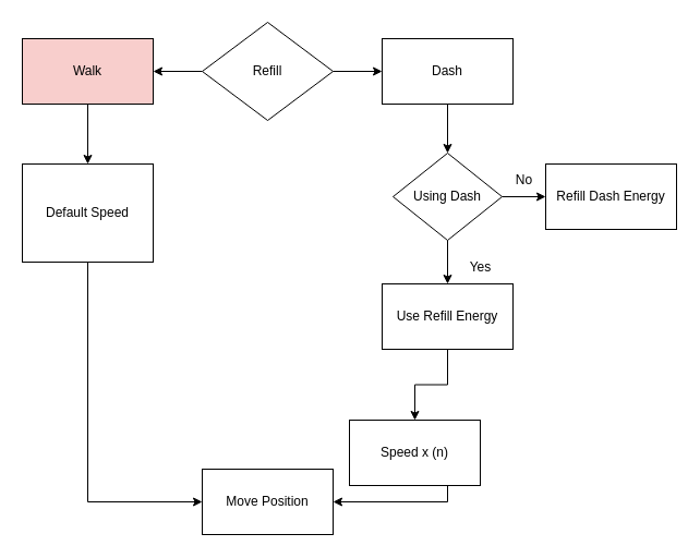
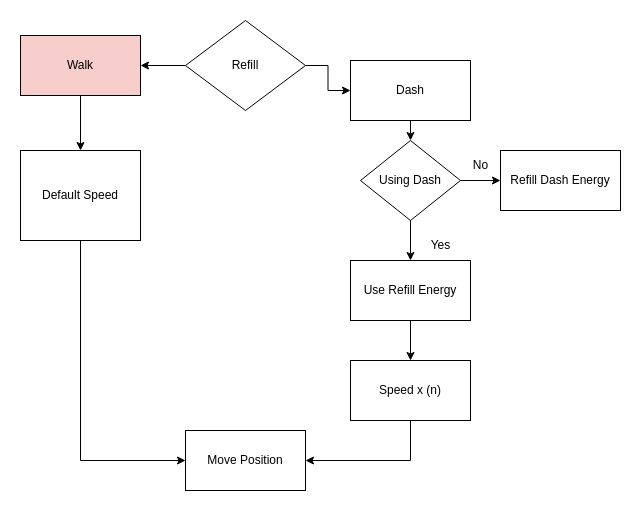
  <mxCell id="0" />
  <mxCell id="1" parent="0" />
  <mxCell id="2" style="edgeStyle=orthogonalEdgeStyle;rounded=0;orthogonalLoop=1;jettySize=auto;html=1;entryX=1;entryY=0.5;entryDx=0;entryDy=0;" edge="1" parent="1" source="4" target="8"><mxGeometry relative="1" as="geometry" /></mxCell>
  <mxCell id="3" style="edgeStyle=orthogonalEdgeStyle;rounded=0;orthogonalLoop=1;jettySize=auto;html=1;entryX=0;entryY=0.5;entryDx=0;entryDy=0;" edge="1" parent="1" source="4" target="6"><mxGeometry relative="1" as="geometry" /></mxCell>
  <mxCell id="4" value="Refill" style="rhombus;whiteSpace=wrap;html=1;" vertex="1" parent="1"><mxGeometry x="185" y="20" width="120" height="90" as="geometry" /></mxCell>
  <mxCell id="5" style="edgeStyle=orthogonalEdgeStyle;rounded=0;orthogonalLoop=1;jettySize=auto;html=1;entryX=0.5;entryY=0;entryDx=0;entryDy=0;" edge="1" parent="1" source="6"><mxGeometry relative="1" as="geometry"><mxPoint x="410" y="140" as="targetPoint" /></mxGeometry></mxCell>
- <mxCell id="6" value="Dash" style="rounded=0;whiteSpace=wrap;html=1;" vertex="1" parent="1"><mxGeometry x="350" y="35" width="120" height="60" as="geometry" /></mxCell>
+ <mxCell id="6" value="Dash" style="rounded=0;whiteSpace=wrap;html=1;" vertex="1" parent="1"><mxGeometry x="350" y="60" width="120" height="60" as="geometry" /></mxCell>
  <mxCell id="7" style="edgeStyle=orthogonalEdgeStyle;rounded=0;orthogonalLoop=1;jettySize=auto;html=1;entryX=0.5;entryY=0;entryDx=0;entryDy=0;" edge="1" parent="1" source="8" target="10"><mxGeometry relative="1" as="geometry" /></mxCell>
  <mxCell id="8" value="Walk" style="rounded=0;whiteSpace=wrap;html=1;fillColor=#f8cecc;" vertex="1" parent="1"><mxGeometry x="20" y="35" width="120" height="60" as="geometry" /></mxCell>
  <mxCell id="9" style="edgeStyle=orthogonalEdgeStyle;rounded=0;orthogonalLoop=1;jettySize=auto;html=1;entryX=0;entryY=0.5;entryDx=0;entryDy=0;" edge="1" parent="1" source="10" target="14"><mxGeometry relative="1" as="geometry"><Array as="points"><mxPoint x="80" y="460" /></Array></mxGeometry></mxCell>
  <mxCell id="10" value="Default Speed" style="rounded=0;whiteSpace=wrap;html=1;" vertex="1" parent="1"><mxGeometry x="20" y="150" width="120" height="90" as="geometry" /></mxCell>
  <mxCell id="11" value="" style="edgeStyle=orthogonalEdgeStyle;rounded=0;orthogonalLoop=1;jettySize=auto;html=1;" edge="1" parent="1" source="19" target="13"><mxGeometry relative="1" as="geometry"><mxPoint x="410" y="200" as="sourcePoint" /></mxGeometry></mxCell>
  <mxCell id="12" style="edgeStyle=orthogonalEdgeStyle;rounded=0;orthogonalLoop=1;jettySize=auto;html=1;entryX=1;entryY=0.5;entryDx=0;entryDy=0;" edge="1" parent="1" source="13" target="14"><mxGeometry relative="1" as="geometry"><Array as="points"><mxPoint x="410" y="460" /></Array></mxGeometry></mxCell>
- <mxCell id="13" value="Speed x (n)" style="rounded=0;whiteSpace=wrap;html=1;" vertex="1" parent="1"><mxGeometry x="320" y="385" width="120" height="60" as="geometry" /></mxCell>
+ <mxCell id="13" value="Speed x (n)" style="rounded=0;whiteSpace=wrap;html=1;" vertex="1" parent="1"><mxGeometry x="350" y="360" width="120" height="60" as="geometry" /></mxCell>
  <mxCell id="14" value="Move Position" style="rounded=0;whiteSpace=wrap;html=1;" vertex="1" parent="1"><mxGeometry x="185" y="430" width="120" height="60" as="geometry" /></mxCell>
  <mxCell id="15" value="" style="edgeStyle=orthogonalEdgeStyle;rounded=0;orthogonalLoop=1;jettySize=auto;html=1;" edge="1" parent="1" target="17"><mxGeometry relative="1" as="geometry"><mxPoint x="410" y="200" as="sourcePoint" /><mxPoint x="410" y="250" as="targetPoint" /></mxGeometry></mxCell>
  <mxCell id="16" style="edgeStyle=orthogonalEdgeStyle;rounded=0;orthogonalLoop=1;jettySize=auto;html=1;entryX=0;entryY=0.5;entryDx=0;entryDy=0;" edge="1" parent="1" source="17" target="21"><mxGeometry relative="1" as="geometry" /></mxCell>
  <mxCell id="17" value="Using Dash" style="rhombus;whiteSpace=wrap;html=1;" vertex="1" parent="1"><mxGeometry x="360" y="140" width="100" height="80" as="geometry" /></mxCell>
  <mxCell id="18" value="" style="edgeStyle=orthogonalEdgeStyle;rounded=0;orthogonalLoop=1;jettySize=auto;html=1;" edge="1" parent="1" source="17" target="19"><mxGeometry relative="1" as="geometry"><mxPoint x="410" y="220" as="sourcePoint" /><mxPoint x="410" y="360" as="targetPoint" /></mxGeometry></mxCell>
  <mxCell id="19" value="Use Refill Energy" style="rounded=0;whiteSpace=wrap;html=1;" vertex="1" parent="1"><mxGeometry x="350" y="260" width="120" height="60" as="geometry" /></mxCell>
  <mxCell id="20" value="Yes" style="text;html=1;align=center;verticalAlign=middle;resizable=0;points=[];autosize=1;strokeColor=none;fillColor=none;" vertex="1" parent="1"><mxGeometry x="420" y="230" width="40" height="30" as="geometry" /></mxCell>
  <mxCell id="21" value="Refill Dash Energy" style="rounded=0;whiteSpace=wrap;html=1;" vertex="1" parent="1"><mxGeometry x="500" y="150" width="120" height="60" as="geometry" /></mxCell>
  <mxCell id="22" value="No" style="text;html=1;align=center;verticalAlign=middle;resizable=0;points=[];autosize=1;strokeColor=none;fillColor=none;" vertex="1" parent="1"><mxGeometry x="460" y="150" width="40" height="30" as="geometry" /></mxCell>
